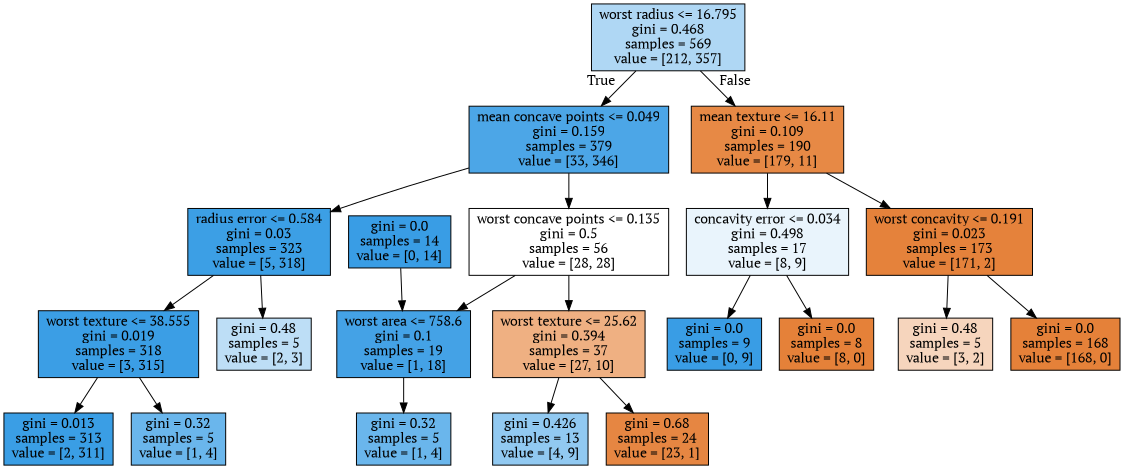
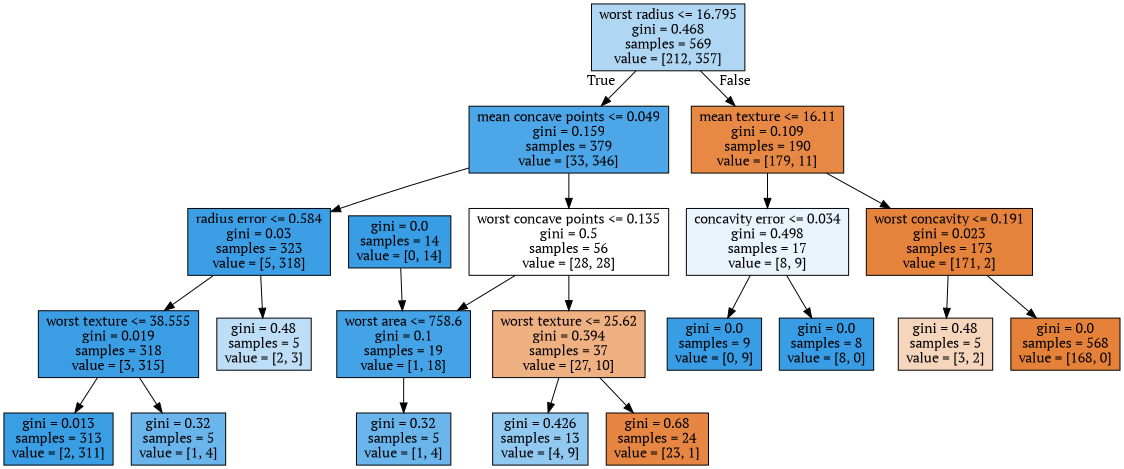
  digraph {
    fontname="PT Serif"
    node [color=black fillcolor="#6ab6ec" fontname="PT Serif" shape=box style=filled]
    edge [fontname="PT Serif"]
    n1 [fillcolor="#afd7f4" label="worst radius <= 16.795\ngini = 0.468\nsamples = 569\nvalue = [212, 357]"]
    n2 [fillcolor="#4ca6e7" label="mean concave points <= 0.049\ngini = 0.159\nsamples = 379\nvalue = [33, 346]"]
    n3 [fillcolor="#e78945" label="mean texture <= 16.11\ngini = 0.109\nsamples = 190\nvalue = [179, 11]"]
    n4 [fillcolor="#3c9fe5" label="radius error <= 0.584\ngini = 0.03\nsamples = 323\nvalue = [5, 318]"]
    n5 [fillcolor="#ffffff" label="worst concave points <= 0.135\ngini = 0.5\nsamples = 56\nvalue = [28, 28]"]
    n6 [fillcolor="#e9f4fc" label="concavity error <= 0.034\ngini = 0.498\nsamples = 17\nvalue = [8, 9]"]
    n7 [fillcolor="#e5823b" label="worst concavity <= 0.191\ngini = 0.023\nsamples = 173\nvalue = [171, 2]"]
    n8 [fillcolor="#3b9ee5" label="worst texture <= 38.555\ngini = 0.019\nsamples = 318\nvalue = [3, 315]"]
    n9 [fillcolor="#bddef6" label="gini = 0.48\nsamples = 5\nvalue = [2, 3]"]
    n10 [fillcolor="#44a2e6" label="worst area <= 758.6\ngini = 0.1\nsamples = 19\nvalue = [1, 18]"]
    n11 [fillcolor="#efb082" label="worst texture <= 25.62\ngini = 0.394\nsamples = 37\nvalue = [27, 10]"]
    n12 [fillcolor="#3a9ee5" label="gini = 0.013\nsamples = 313\nvalue = [2, 311]"]
    n13 [label="gini = 0.32\nsamples = 5\nvalue = [1, 4]"]
    n14 [label="gini = 0.32\nsamples = 5\nvalue = [1, 4]"]
    n15 [fillcolor="#91c9f1" label="gini = 0.426\nsamples = 13\nvalue = [4, 9]"]
    n16 [fillcolor="#e68642" label="gini = 0.68\nsamples = 24\nvalue = [23, 1]"]
    n17 [fillcolor="#399de5" label="gini = 0.0\nsamples = 14\nvalue = [0, 14]"]
    n18 [fillcolor="#399de5" label="gini = 0.0\nsamples = 9\nvalue = [0, 9]"]
-   n19 [fillcolor="#e58139" label="gini = 0.0\nsamples = 8\nvalue = [8, 0]"]
+   n19 [fillcolor="#399de5" label="gini = 0.0\nsamples = 8\nvalue = [8, 0]"]
    n20 [fillcolor="#f6d5bd" label="gini = 0.48\nsamples = 5\nvalue = [3, 2]"]
-   n21 [fillcolor="#e58139" label="gini = 0.0\nsamples = 168\nvalue = [168, 0]"]
+   n21 [fillcolor="#e58139" label="gini = 0.0\nsamples = 568\nvalue = [168, 0]"]
    n1 -> n2 [headlabel=True labelangle=45 labeldistance=2.5]
    n1 -> n3 [headlabel=False labelangle=-45 labeldistance=2.5]
    n2 -> n4
    n2 -> n5
    n3 -> n6
    n3 -> n7
    n4 -> n8
    n4 -> n9
    n5 -> n10
    n5 -> n11
    n6 -> n18
    n6 -> n19
    n7 -> n20
    n7 -> n21
    n8 -> n12
    n8 -> n13
    n10 -> n14
    n11 -> n15
    n11 -> n16
    n17 -> n10
  }
